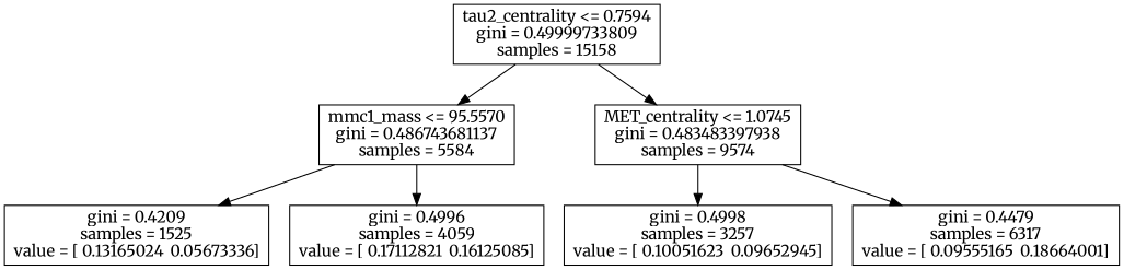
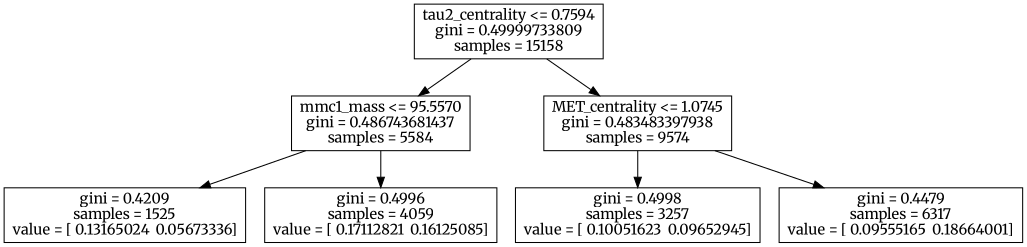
  digraph {
    fontname=Merriweather
    node [shape=box fontname=Merriweather]
    edge [fontname=Merriweather]
    n1 [label="tau2_centrality <= 0.7594\ngini = 0.49999733809\nsamples = 15158"]
-   n2 [label="mmc1_mass <= 95.5570\ngini = 0.486743681137\nsamples = 5584"]
+   n2 [label="mmc1_mass <= 95.5570\ngini = 0.486743681437\nsamples = 5584"]
    n3 [label="MET_centrality <= 1.0745\ngini = 0.483483397938\nsamples = 9574"]
    n4 [label="gini = 0.4209\nsamples = 1525\nvalue = [ 0.13165024  0.05673336]"]
    n5 [label="gini = 0.4996\nsamples = 4059\nvalue = [ 0.17112821  0.16125085]"]
    n6 [label="gini = 0.4998\nsamples = 3257\nvalue = [ 0.10051623  0.09652945]"]
    n7 [label="gini = 0.4479\nsamples = 6317\nvalue = [ 0.09555165  0.18664001]"]
    n1 -> n2
    n1 -> n3
    n2 -> n4
    n2 -> n5
    n3 -> n6
    n3 -> n7
  }
